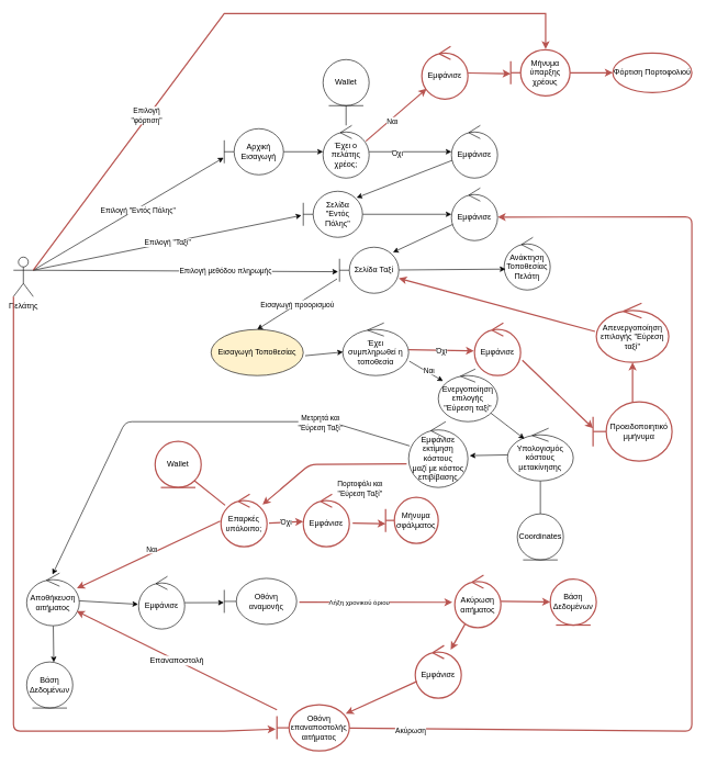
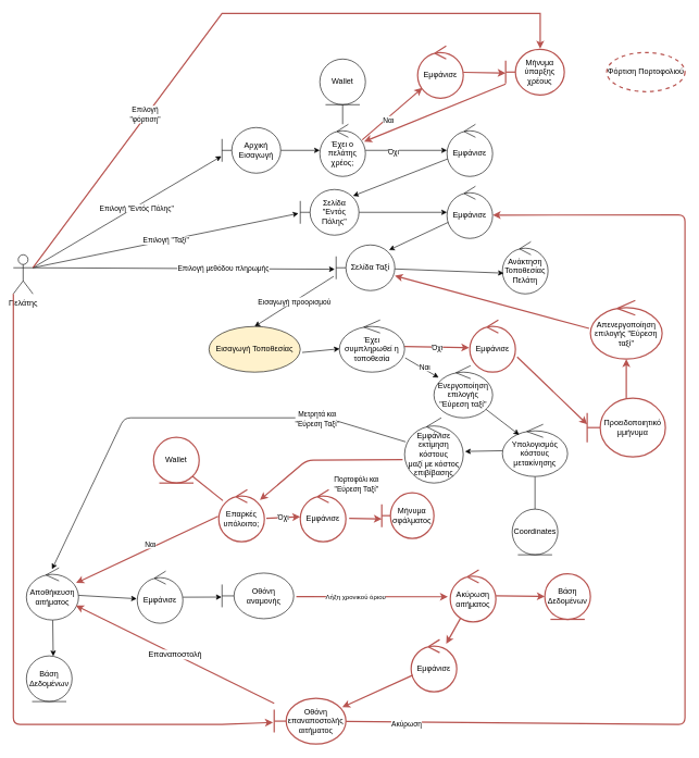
  <mxCell id="0" />
  <mxCell id="1" parent="0" />
  <mxCell id="2" style="edgeStyle=none;html=1;exitX=1;exitY=0.333;exitDx=0;exitDy=0;exitPerimeter=0;entryX=-0.011;entryY=0.629;entryDx=0;entryDy=0;entryPerimeter=0;" parent="1" source="7" target="9" edge="1"><mxGeometry relative="1" as="geometry" /></mxCell>
  <mxCell id="3" value="Επιλογή &quot;Εντός Πόλης&quot;" style="edgeLabel;html=1;align=center;verticalAlign=middle;resizable=0;points=[];" parent="2" vertex="1" connectable="0"><mxGeometry x="0.09" y="-2" relative="1" as="geometry"><mxPoint as="offset" /></mxGeometry></mxCell>
  <mxCell id="4" value="Επιλογή &quot;Ταξί&quot;" style="edgeStyle=none;html=1;exitX=1;exitY=0.333;exitDx=0;exitDy=0;exitPerimeter=0;entryX=-0.031;entryY=0.524;entryDx=0;entryDy=0;entryPerimeter=0;" parent="1" source="7" target="17" edge="1"><mxGeometry relative="1" as="geometry" /></mxCell>
  <mxCell id="5" style="edgeStyle=none;html=1;exitX=1;exitY=0.333;exitDx=0;exitDy=0;exitPerimeter=0;entryX=-0.024;entryY=0.532;entryDx=0;entryDy=0;entryPerimeter=0;" parent="1" source="7" target="68" edge="1"><mxGeometry relative="1" as="geometry"><mxPoint x="393.195" y="407" as="targetPoint" /></mxGeometry></mxCell>
  <mxCell id="6" value="Επιλογή μεθόδου πληρωμής" style="edgeLabel;html=1;align=center;verticalAlign=middle;resizable=0;points=[];" parent="5" vertex="1" connectable="0"><mxGeometry x="0.257" y="1" relative="1" as="geometry"><mxPoint as="offset" /></mxGeometry></mxCell>
  <mxCell id="7" value="Πελάτης" style="shape=umlActor;verticalLabelPosition=bottom;verticalAlign=top;html=1;" parent="1" vertex="1"><mxGeometry x="20" y="390" width="30" height="60" as="geometry" /></mxCell>
  <mxCell id="8" value="" style="edgeStyle=none;html=1;" parent="1" source="9" target="13" edge="1"><mxGeometry relative="1" as="geometry" /></mxCell>
  <mxCell id="9" value="Αρχική Εισαγωγή" style="shape=umlBoundary;whiteSpace=wrap;html=1;" parent="1" vertex="1"><mxGeometry x="340" y="195" width="90" height="70" as="geometry" /></mxCell>
  <mxCell id="10" value="" style="edgeStyle=none;html=1;" parent="1" source="13" target="15" edge="1"><mxGeometry relative="1" as="geometry" /></mxCell>
  <mxCell id="11" value="Όχι" style="edgeLabel;html=1;align=center;verticalAlign=middle;resizable=0;points=[];" parent="10" vertex="1" connectable="0"><mxGeometry x="-0.329" y="-1" relative="1" as="geometry"><mxPoint as="offset" /></mxGeometry></mxCell>
  <mxCell id="12" style="edgeStyle=none;html=1;entryX=0.5;entryY=1;entryDx=0;entryDy=0;endArrow=none;endFill=0;" parent="1" source="13" target="18" edge="1"><mxGeometry relative="1" as="geometry" /></mxCell>
  <mxCell id="13" value="Έχει ο πελάτης χρέος;" style="ellipse;shape=umlControl;whiteSpace=wrap;html=1;" parent="1" vertex="1"><mxGeometry x="490" y="190" width="70" height="80" as="geometry" /></mxCell>
  <mxCell id="14" style="edgeStyle=none;html=1;entryX=0.9;entryY=0.141;entryDx=0;entryDy=0;entryPerimeter=0;" parent="1" source="15" target="17" edge="1"><mxGeometry relative="1" as="geometry" /></mxCell>
  <mxCell id="15" value="Εμφάνισε" style="ellipse;shape=umlControl;whiteSpace=wrap;html=1;" parent="1" vertex="1"><mxGeometry x="685" y="190" width="70" height="80" as="geometry" /></mxCell>
  <mxCell id="16" value="" style="edgeStyle=none;html=1;" parent="1" source="17" target="70" edge="1"><mxGeometry relative="1" as="geometry" /></mxCell>
  <mxCell id="17" value="Σελίδα &quot;Εντός Πόλης&quot;" style="shape=umlBoundary;whiteSpace=wrap;html=1;" parent="1" vertex="1"><mxGeometry x="460" y="290" width="90" height="70" as="geometry" /></mxCell>
  <mxCell id="18" value="Wallet" style="ellipse;shape=umlEntity;whiteSpace=wrap;html=1;" parent="1" vertex="1"><mxGeometry x="490" y="90" width="70" height="70" as="geometry" /></mxCell>
- <mxCell id="19" value="Ανάκτηση Τοποθεσίας Πελάτη" style="ellipse;shape=umlControl;whiteSpace=wrap;html=1;" parent="1" vertex="1"><mxGeometry x="765" y="360" width="70" height="80" as="geometry" /></mxCell>
+ <mxCell id="19" value="Ανάκτηση Τοποθεσίας Πελάτη" style="ellipse;shape=umlControl;whiteSpace=wrap;html=1;" parent="1" vertex="1"><mxGeometry x="770" y="370" width="70" height="80" as="geometry" /></mxCell>
  <mxCell id="20" value="Εισαγωγή προορισμού" style="edgeStyle=none;html=1;entryX=0.5;entryY=0;entryDx=0;entryDy=0;exitX=-0.041;exitY=0.687;exitDx=0;exitDy=0;exitPerimeter=0;" parent="1" source="68" target="22" edge="1"><mxGeometry relative="1" as="geometry"><mxPoint x="419.13" y="435.08" as="sourcePoint" /></mxGeometry></mxCell>
  <mxCell id="21" value="" style="edgeStyle=none;html=1;exitX=1.021;exitY=0.569;exitDx=0;exitDy=0;exitPerimeter=0;" parent="1" source="22" target="26" edge="1"><mxGeometry relative="1" as="geometry"><mxPoint x="460" y="500" as="sourcePoint" /></mxGeometry></mxCell>
  <mxCell id="22" value="Εισαγωγή Τοποθεσίας" style="ellipse;whiteSpace=wrap;html=1;fillColor=#fff2cc;" parent="1" vertex="1"><mxGeometry x="320" y="500" width="140" height="70" as="geometry" /></mxCell>
  <mxCell id="23" value="" style="edgeStyle=none;html=1;strokeWidth=1;exitX=1.01;exitY=0.727;exitDx=0;exitDy=0;exitPerimeter=0;" parent="1" source="26" target="43" edge="1"><mxGeometry relative="1" as="geometry" /></mxCell>
  <mxCell id="24" value="Ναι" style="edgeLabel;html=1;align=center;verticalAlign=middle;resizable=0;points=[];" parent="23" vertex="1" connectable="0"><mxGeometry x="-0.479" y="-1" relative="1" as="geometry"><mxPoint x="17" y="5" as="offset" /></mxGeometry></mxCell>
  <mxCell id="25" value="Όχι" style="edgeStyle=none;html=1;strokeWidth=2;fillColor=#f8cecc;strokeColor=#b85450;entryX=-0.013;entryY=0.53;entryDx=0;entryDy=0;entryPerimeter=0;" parent="1" source="26" target="60" edge="1"><mxGeometry relative="1" as="geometry"><mxPoint x="700" y="510" as="targetPoint" /></mxGeometry></mxCell>
  <mxCell id="26" value="Έχει συμπληρωθεί η τοποθεσία" style="ellipse;shape=umlControl;whiteSpace=wrap;html=1;" parent="1" vertex="1"><mxGeometry x="520" y="490" width="100" height="80" as="geometry" /></mxCell>
  <mxCell id="27" value="" style="edgeStyle=none;html=1;endArrow=none;endFill=0;" parent="1" source="29" target="30" edge="1"><mxGeometry relative="1" as="geometry" /></mxCell>
  <mxCell id="28" style="edgeStyle=none;html=1;entryX=1.03;entryY=0.516;entryDx=0;entryDy=0;entryPerimeter=0;" parent="1" source="29" target="31" edge="1"><mxGeometry relative="1" as="geometry" /></mxCell>
  <mxCell id="29" value="Υπολογισμός κόστους μετακίνησης" style="ellipse;shape=umlControl;whiteSpace=wrap;html=1;" parent="1" vertex="1"><mxGeometry x="770" y="650" width="100" height="80" as="geometry" /></mxCell>
  <mxCell id="30" value="Coordinates" style="ellipse;shape=umlEntity;whiteSpace=wrap;html=1;" parent="1" vertex="1"><mxGeometry x="785" y="780" width="70" height="70" as="geometry" /></mxCell>
  <mxCell id="31" value="Εμφάνισε εκτίμηση κόστους&lt;br&gt;μαζί με κόστος επιβίβασης" style="ellipse;shape=umlControl;whiteSpace=wrap;html=1;" parent="1" vertex="1"><mxGeometry x="620" y="640" width="90" height="100" as="geometry" /></mxCell>
  <mxCell id="32" value="Μετρητά και &lt;br&gt;&quot;Εύρεση Ταξί&quot;" style="edgeStyle=none;html=1;entryX=0.491;entryY=0.027;entryDx=0;entryDy=0;entryPerimeter=0;" parent="1" source="31" target="37" edge="1"><mxGeometry x="-0.594" y="2" relative="1" as="geometry"><mxPoint x="80" y="747" as="targetPoint" /><Array as="points"><mxPoint x="500" y="640" /><mxPoint x="190" y="640" /></Array><mxPoint as="offset" /><mxPoint x="416.85" y="578.5" as="sourcePoint" /></mxGeometry></mxCell>
  <mxCell id="33" style="edgeStyle=none;html=1;strokeWidth=2;fillColor=#f8cecc;strokeColor=#b85450;exitX=-0.033;exitY=0.64;exitDx=0;exitDy=0;exitPerimeter=0;" parent="1" source="31" target="50" edge="1"><mxGeometry relative="1" as="geometry"><mxPoint x="449" y="610" as="sourcePoint" /><Array as="points"><mxPoint x="470" y="705" /></Array></mxGeometry></mxCell>
  <mxCell id="34" value="Πορτοφόλι και&lt;br&gt;&quot;Εύρεση Ταξί&quot;" style="edgeLabel;html=1;align=center;verticalAlign=middle;resizable=0;points=[];" parent="33" vertex="1" connectable="0"><mxGeometry x="-0.432" y="-3" relative="1" as="geometry"><mxPoint x="-3" y="40" as="offset" /></mxGeometry></mxCell>
  <mxCell id="35" value="" style="edgeStyle=none;html=1;entryX=0.588;entryY=0.005;entryDx=0;entryDy=0;entryPerimeter=0;" parent="1" source="37" target="64" edge="1"><mxGeometry relative="1" as="geometry"><mxPoint x="38.276" y="1015" as="targetPoint" /></mxGeometry></mxCell>
  <mxCell id="36" value="" style="edgeStyle=none;html=1;entryX=-0.011;entryY=0.53;entryDx=0;entryDy=0;entryPerimeter=0;" parent="1" source="37" target="41" edge="1"><mxGeometry relative="1" as="geometry"><mxPoint x="235" y="910" as="targetPoint" /></mxGeometry></mxCell>
  <mxCell id="37" value="Αποθήκευση αιτήματος" style="ellipse;shape=umlControl;whiteSpace=wrap;html=1;" parent="1" vertex="1"><mxGeometry x="40" y="870" width="80" height="80" as="geometry" /></mxCell>
  <mxCell id="38" value="" style="edgeStyle=none;html=1;strokeWidth=2;fillColor=#f8cecc;strokeColor=#b85450;entryX=-0.052;entryY=0.517;entryDx=0;entryDy=0;entryPerimeter=0;startArrow=none;exitX=1.036;exitY=0.517;exitDx=0;exitDy=0;exitPerimeter=0;" parent="1" source="65" target="74" edge="1"><mxGeometry relative="1" as="geometry"><mxPoint x="500" y="920" as="sourcePoint" /><mxPoint x="577.34" y="921.52" as="targetPoint" /></mxGeometry></mxCell>
  <mxCell id="39" value="Λήξη χρονικού όριου" style="edgeLabel;html=1;align=center;verticalAlign=middle;resizable=0;points=[];fontSize=10;" parent="38" vertex="1" connectable="0"><mxGeometry x="-0.362" y="-1" relative="1" as="geometry"><mxPoint x="17" y="-2" as="offset" /></mxGeometry></mxCell>
  <mxCell id="40" style="edgeStyle=none;html=1;strokeColor=default;strokeWidth=1;fontSize=12;entryX=-0.006;entryY=0.526;entryDx=0;entryDy=0;entryPerimeter=0;fillColor=default;" parent="1" source="41" target="65" edge="1"><mxGeometry relative="1" as="geometry"><mxPoint x="350" y="910" as="targetPoint" /></mxGeometry></mxCell>
  <mxCell id="41" value="Εμφάνισε" style="ellipse;shape=umlControl;whiteSpace=wrap;html=1;" parent="1" vertex="1"><mxGeometry x="210" y="875" width="70" height="80" as="geometry" /></mxCell>
  <mxCell id="42" style="edgeStyle=none;html=1;entryX=0.257;entryY=0.201;entryDx=0;entryDy=0;entryPerimeter=0;strokeWidth=1;" parent="1" source="43" target="29" edge="1"><mxGeometry relative="1" as="geometry" /></mxCell>
  <mxCell id="43" value="Ενεργοποίηση επιλογής &quot;Εύρεση ταξί&quot;" style="ellipse;shape=umlControl;whiteSpace=wrap;html=1;" parent="1" vertex="1"><mxGeometry x="665" y="560" width="90" height="80" as="geometry" /></mxCell>
  <mxCell id="44" style="edgeStyle=none;html=1;fontSize=10;strokeColor=#B85450;strokeWidth=2;exitX=-0.018;exitY=0.478;exitDx=0;exitDy=0;exitPerimeter=0;" parent="1" source="45" target="68" edge="1"><mxGeometry relative="1" as="geometry"><Array as="points" /></mxGeometry></mxCell>
  <mxCell id="45" value="Απενεργοποίηση επιλογής &quot;Εύρεση ταξί&quot;" style="ellipse;shape=umlControl;whiteSpace=wrap;html=1;fillColor=none;strokeColor=#b85450;strokeWidth=2;" parent="1" vertex="1"><mxGeometry x="905" y="460" width="110" height="90" as="geometry" /></mxCell>
  <mxCell id="46" style="edgeStyle=none;html=1;strokeWidth=2;fillColor=#f8cecc;strokeColor=#b85450;exitX=-0.014;exitY=0.513;exitDx=0;exitDy=0;exitPerimeter=0;" parent="1" source="50" target="37" edge="1"><mxGeometry relative="1" as="geometry"><mxPoint x="125.04" y="790.04" as="targetPoint" /></mxGeometry></mxCell>
  <mxCell id="47" value="Ναι" style="edgeLabel;html=1;align=center;verticalAlign=middle;resizable=0;points=[];" parent="46" vertex="1" connectable="0"><mxGeometry x="-0.245" y="-5" relative="1" as="geometry"><mxPoint x="-20" y="8" as="offset" /></mxGeometry></mxCell>
  <mxCell id="48" value="Όχι" style="edgeStyle=none;html=1;strokeWidth=2;fillColor=#f8cecc;strokeColor=#b85450;exitX=1.043;exitY=0.55;exitDx=0;exitDy=0;exitPerimeter=0;" parent="1" source="50" target="52" edge="1"><mxGeometry relative="1" as="geometry" /></mxCell>
  <mxCell id="49" style="edgeStyle=none;html=1;entryX=1;entryY=1;entryDx=0;entryDy=0;fontSize=12;fillColor=none;strokeColor=#b85450;strokeWidth=2;endArrow=none;endFill=0;" parent="1" source="50" target="71" edge="1"><mxGeometry relative="1" as="geometry" /></mxCell>
  <mxCell id="50" value="Επαρκές υπόλοιπο;" style="ellipse;shape=umlControl;whiteSpace=wrap;html=1;fillColor=none;strokeColor=#b85450;strokeWidth=2;" parent="1" vertex="1"><mxGeometry x="335" y="750" width="70" height="80" as="geometry" /></mxCell>
  <mxCell id="51" style="edgeStyle=none;html=1;strokeColor=#B85450;fontSize=10;exitX=1.071;exitY=0.55;exitDx=0;exitDy=0;exitPerimeter=0;entryX=0;entryY=0.571;entryDx=0;entryDy=0;entryPerimeter=0;strokeWidth=2;" parent="1" source="52" target="63" edge="1"><mxGeometry relative="1" as="geometry" /></mxCell>
  <mxCell id="52" value="Εμφάνισε" style="ellipse;shape=umlControl;whiteSpace=wrap;html=1;fillColor=none;strokeColor=#b85450;strokeWidth=2;" parent="1" vertex="1"><mxGeometry x="460" y="750" width="70" height="80" as="geometry" /></mxCell>
  <mxCell id="53" style="edgeStyle=none;html=1;entryX=0.95;entryY=0.195;entryDx=0;entryDy=0;entryPerimeter=0;strokeColor=#B85450;strokeWidth=2;fontSize=10;" parent="1" source="54" target="57" edge="1"><mxGeometry relative="1" as="geometry" /></mxCell>
  <mxCell id="54" value="Εμφάνισε" style="ellipse;shape=umlControl;whiteSpace=wrap;html=1;fillColor=none;strokeColor=#b85450;strokeWidth=2;" parent="1" vertex="1"><mxGeometry x="630" y="980" width="70" height="80" as="geometry" /></mxCell>
  <mxCell id="55" value="Ακύρωση" style="edgeStyle=none;html=1;strokeWidth=2;strokeColor=#B85450;entryX=1.003;entryY=0.553;entryDx=0;entryDy=0;entryPerimeter=0;" parent="1" source="57" target="70" edge="1"><mxGeometry x="-0.883" y="-4" relative="1" as="geometry"><mxPoint x="960" y="1105" as="targetPoint" /><Array as="points"><mxPoint x="1050" y="1110" /><mxPoint x="1050" y="329" /></Array><mxPoint as="offset" /></mxGeometry></mxCell>
  <mxCell id="56" value="Επαναποστολή" style="edgeStyle=none;html=1;fontSize=12;fillColor=none;strokeColor=#b85450;strokeWidth=2;" parent="1" source="57" target="37" edge="1"><mxGeometry relative="1" as="geometry" /></mxCell>
  <mxCell id="57" value="Οθόνη επαναποστολής αιτήματος" style="shape=umlBoundary;whiteSpace=wrap;html=1;fillColor=none;strokeColor=#b85450;strokeWidth=2;" parent="1" vertex="1"><mxGeometry x="420" y="1070" width="110" height="70" as="geometry" /></mxCell>
  <mxCell id="58" value="Βάση Δεδομένων" style="ellipse;shape=umlEntity;whiteSpace=wrap;html=1;fillColor=none;strokeColor=#b85450;strokeWidth=2;" parent="1" vertex="1"><mxGeometry x="835" y="879" width="70" height="70" as="geometry" /></mxCell>
  <mxCell id="59" style="edgeStyle=none;html=1;entryX=0;entryY=0.444;entryDx=0;entryDy=0;entryPerimeter=0;strokeColor=#B85450;fontSize=10;strokeWidth=2;exitX=1.038;exitY=0.709;exitDx=0;exitDy=0;exitPerimeter=0;" parent="1" source="60" target="62" edge="1"><mxGeometry relative="1" as="geometry" /></mxCell>
  <mxCell id="60" value="Εμφάνισε" style="ellipse;shape=umlControl;whiteSpace=wrap;html=1;fillColor=none;strokeColor=#b85450;strokeWidth=2;" parent="1" vertex="1"><mxGeometry x="720" y="490" width="70" height="80" as="geometry" /></mxCell>
  <mxCell id="61" style="edgeStyle=none;html=1;fontSize=12;fillColor=none;strokeColor=#b85450;strokeWidth=2;" parent="1" source="62" target="45" edge="1"><mxGeometry relative="1" as="geometry" /></mxCell>
  <mxCell id="62" value="Προειδοποιητικό&lt;br&gt;μμήνυμα" style="shape=umlBoundary;whiteSpace=wrap;html=1;strokeColor=#B85450;strokeWidth=2;" parent="1" vertex="1"><mxGeometry x="900" y="610" width="120" height="90" as="geometry" /></mxCell>
  <mxCell id="63" value="Μήνυμα&lt;br&gt;σφάλματος" style="shape=umlBoundary;whiteSpace=wrap;html=1;strokeColor=#B85450;strokeWidth=2;" parent="1" vertex="1"><mxGeometry x="585" y="755" width="80" height="70" as="geometry" /></mxCell>
  <mxCell id="64" value="Βάση Δεδομένων" style="ellipse;shape=umlEntity;whiteSpace=wrap;html=1;" parent="1" vertex="1"><mxGeometry x="40" y="1005" width="70" height="70" as="geometry" /></mxCell>
  <mxCell id="65" value="Οθόνη αναμονής" style="shape=umlBoundary;whiteSpace=wrap;html=1;fillColor=default;strokeColor=default;" parent="1" vertex="1"><mxGeometry x="340" y="878" width="110" height="70" as="geometry" /></mxCell>
  <mxCell id="66" style="edgeStyle=none;html=1;entryX=-0.018;entryY=0.529;entryDx=0;entryDy=0;entryPerimeter=0;strokeColor=#B85450;strokeWidth=2;fontSize=10;exitX=0;exitY=1;exitDx=0;exitDy=0;exitPerimeter=0;" parent="1" source="7" target="57" edge="1"><mxGeometry relative="1" as="geometry"><mxPoint x="550.004" y="1100.001" as="sourcePoint" /><mxPoint x="252.23" y="1229.47" as="targetPoint" /><Array as="points"><mxPoint x="20" y="1110" /><mxPoint x="340" y="1110" /></Array></mxGeometry></mxCell>
  <mxCell id="67" style="edgeStyle=none;html=1;entryX=0.029;entryY=0.603;entryDx=0;entryDy=0;entryPerimeter=0;" parent="1" source="68" target="19" edge="1"><mxGeometry relative="1" as="geometry" /></mxCell>
  <mxCell id="68" value="Σελίδα Ταξί" style="shape=umlBoundary;whiteSpace=wrap;html=1;" parent="1" vertex="1"><mxGeometry x="515" y="375" width="90" height="70" as="geometry" /></mxCell>
  <mxCell id="69" style="edgeStyle=none;html=1;entryX=0.903;entryY=0.111;entryDx=0;entryDy=0;entryPerimeter=0;" parent="1" source="70" target="68" edge="1"><mxGeometry relative="1" as="geometry" /></mxCell>
  <mxCell id="70" value="Εμφάνισε" style="ellipse;shape=umlControl;whiteSpace=wrap;html=1;" parent="1" vertex="1"><mxGeometry x="685" y="285" width="70" height="80" as="geometry" /></mxCell>
  <mxCell id="71" value="Wallet" style="ellipse;shape=umlEntity;whiteSpace=wrap;html=1;fillColor=none;strokeColor=#b85450;strokeWidth=2;" parent="1" vertex="1"><mxGeometry x="235" y="670" width="70" height="70" as="geometry" /></mxCell>
  <mxCell id="72" value="" style="edgeStyle=none;html=1;fontSize=12;fillColor=none;strokeColor=#b85450;strokeWidth=2;" parent="1" source="74" target="58" edge="1"><mxGeometry relative="1" as="geometry" /></mxCell>
  <mxCell id="73" value="" style="edgeStyle=none;html=1;fontSize=12;fillColor=none;strokeColor=#b85450;strokeWidth=2;" parent="1" source="74" target="54" edge="1"><mxGeometry relative="1" as="geometry" /></mxCell>
  <mxCell id="74" value="Ακύρωση αιτήματος" style="ellipse;shape=umlControl;whiteSpace=wrap;html=1;fillColor=none;strokeColor=#b85450;strokeWidth=2;" parent="1" vertex="1"><mxGeometry x="690" y="873" width="70" height="80" as="geometry" /></mxCell>
  <mxCell id="75" style="edgeStyle=none;html=1;entryX=0.589;entryY=-0.014;entryDx=0;entryDy=0;entryPerimeter=0;rounded=0;strokeColor=#b85450;fillColor=#f8cecc;strokeWidth=2;" parent="1" target="82" edge="1"><mxGeometry relative="1" as="geometry"><Array as="points"><mxPoint x="340" y="20" /><mxPoint x="828" y="20" /></Array><mxPoint x="50" y="410" as="sourcePoint" /></mxGeometry></mxCell>
  <mxCell id="76" value="Επιλογή&lt;br&gt;&quot;φόρτιση&quot;" style="edgeLabel;html=1;align=center;verticalAlign=middle;resizable=0;points=[];" parent="75" connectable="0" vertex="1"><mxGeometry x="-0.433" y="3" relative="1" as="geometry"><mxPoint as="offset" /></mxGeometry></mxCell>
  <mxCell id="77" value="" style="edgeStyle=none;rounded=0;orthogonalLoop=1;jettySize=auto;html=1;fillColor=#f8cecc;strokeColor=#b85450;strokeWidth=2;exitX=0.929;exitY=0.3;exitDx=0;exitDy=0;exitPerimeter=0;" parent="1" source="13" target="80" edge="1"><mxGeometry relative="1" as="geometry"><mxPoint x="465.275" y="-20.07" as="sourcePoint" /></mxGeometry></mxCell>
  <mxCell id="78" value="Ναι" style="edgeLabel;html=1;align=center;verticalAlign=middle;resizable=0;points=[];" parent="77" vertex="1" connectable="0"><mxGeometry x="-0.175" y="-3" relative="1" as="geometry"><mxPoint as="offset" /></mxGeometry></mxCell>
  <mxCell id="79" style="edgeStyle=none;html=1;entryX=-0.001;entryY=0.522;entryDx=0;entryDy=0;entryPerimeter=0;rounded=0;strokeColor=#b85450;fillColor=#f8cecc;strokeWidth=2;" parent="1" source="80" target="82" edge="1"><mxGeometry relative="1" as="geometry" /></mxCell>
  <mxCell id="80" value="Εμφάνισε" style="ellipse;shape=umlControl;whiteSpace=wrap;html=1;fillColor=default;strokeColor=#b85450;strokeWidth=2;" parent="1" vertex="1"><mxGeometry x="640" y="70" width="70" height="80" as="geometry" /></mxCell>
- <mxCell id="81" value="" style="edgeStyle=none;html=1;rounded=0;strokeColor=#b85450;fillColor=#f8cecc;strokeWidth=2;entryX=0;entryY=0.5;entryDx=0;entryDy=0;" parent="1" source="82" target="83" edge="1"><mxGeometry relative="1" as="geometry"><mxPoint x="780" y="-80" as="targetPoint" /></mxGeometry></mxCell>
+ <mxCell id="81" value="" style="edgeStyle=none;html=1;rounded=0;strokeColor=#b85450;fillColor=#f8cecc;strokeWidth=2;" parent="1" source="82" target="13" edge="1"><mxGeometry relative="1" as="geometry"><mxPoint x="780" y="-80" as="targetPoint" /></mxGeometry></mxCell>
  <mxCell id="82" value="Μήνυμα ύπαρξης χρέους" style="shape=umlBoundary;whiteSpace=wrap;html=1;fillColor=none;strokeColor=#b85450;strokeWidth=2;" parent="1" vertex="1"><mxGeometry x="775" y="75" width="90" height="70" as="geometry" /></mxCell>
- <mxCell id="83" value="Φόρτιση Πορτοφολιού" style="ellipse;whiteSpace=wrap;html=1;fillColor=none;strokeColor=#b85450;strokeWidth=2;" parent="1" vertex="1"><mxGeometry x="930" y="80" width="120" height="60" as="geometry" /></mxCell>
+ <mxCell id="83" value="Φόρτιση Πορτοφολιού" style="ellipse;whiteSpace=wrap;html=1;fillColor=none;strokeColor=#b85450;strokeWidth=2;dashed=1;" parent="1" vertex="1"><mxGeometry x="930" y="80" width="120" height="60" as="geometry" /></mxCell>
